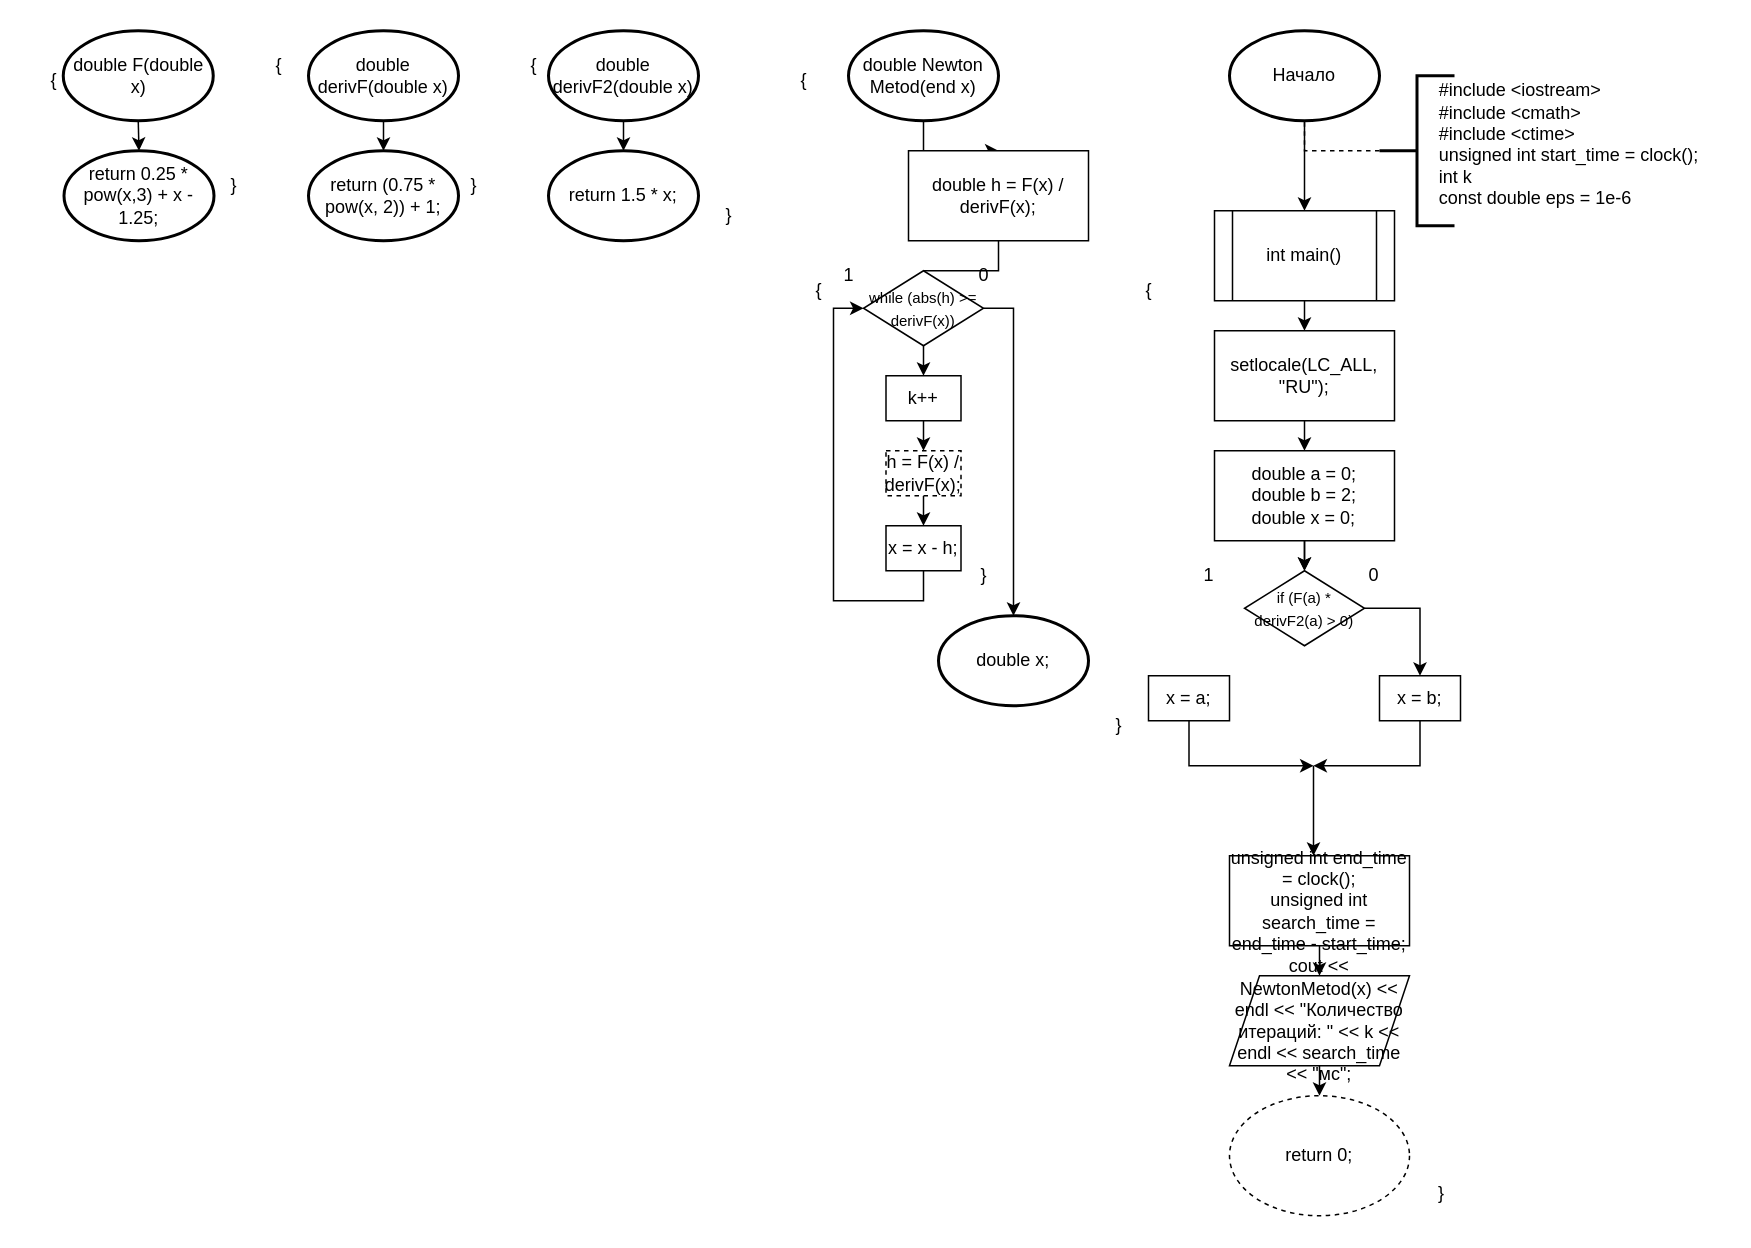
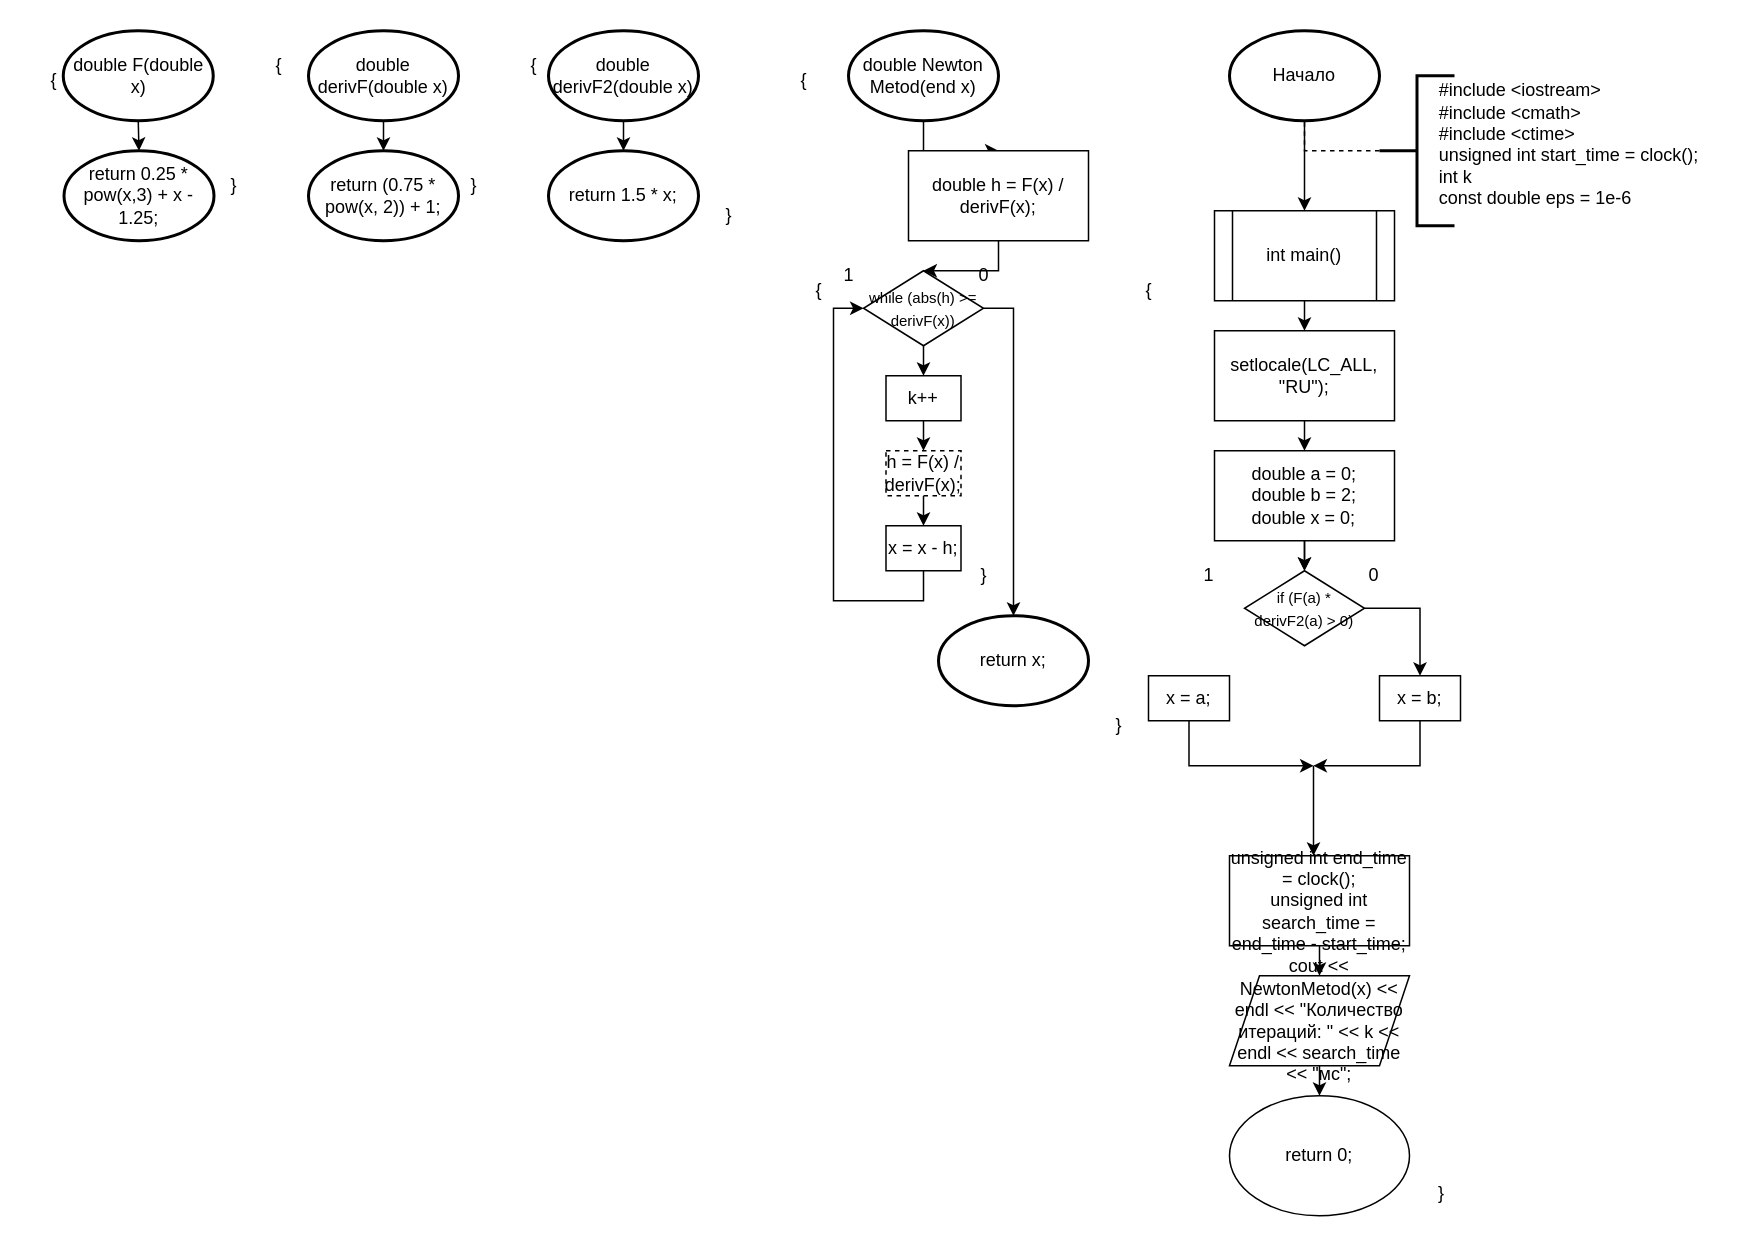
  <mxCell id="0" />
  <mxCell id="1" parent="0" />
  <mxCell id="2" style="edgeStyle=orthogonalEdgeStyle;rounded=0;orthogonalLoop=1;jettySize=auto;html=1;exitX=0.5;exitY=1;exitDx=0;exitDy=0;exitPerimeter=0;entryX=0.5;entryY=0;entryDx=0;entryDy=0;" parent="1" source="3" target="8" edge="1"><mxGeometry relative="1" as="geometry" /></mxCell>
  <mxCell id="3" value="Начало" style="strokeWidth=2;html=1;shape=mxgraph.flowchart.start_1;whiteSpace=wrap;" parent="1" vertex="1"><mxGeometry x="819" y="20" width="100" height="60" as="geometry" /></mxCell>
  <mxCell id="4" value="" style="strokeWidth=2;html=1;shape=mxgraph.flowchart.annotation_2;align=left;labelPosition=right;pointerEvents=1;" parent="1" vertex="1"><mxGeometry x="919" y="50" width="50" height="100" as="geometry" /></mxCell>
  <mxCell id="5" value="&lt;div style=&quot;text-align: justify;&quot;&gt;&lt;span style=&quot;background-color: initial;&quot;&gt;#include &amp;lt;iostream&amp;gt;&lt;/span&gt;&lt;/div&gt;&lt;div style=&quot;text-align: justify;&quot;&gt;#include &amp;lt;cmath&amp;gt;&lt;/div&gt;&lt;div style=&quot;text-align: justify;&quot;&gt;&lt;div&gt;#include &amp;lt;ctime&amp;gt;&lt;/div&gt;&lt;div&gt;unsigned int start_time = clock();&lt;/div&gt;&lt;/div&gt;&lt;div style=&quot;text-align: justify;&quot;&gt;int k&lt;/div&gt;&lt;div style=&quot;text-align: justify;&quot;&gt;const double eps = 1e-6&lt;/div&gt;&lt;div style=&quot;text-align: justify;&quot;&gt;&lt;br&gt;&lt;/div&gt;" style="text;html=1;align=center;verticalAlign=middle;resizable=0;points=[];autosize=1;strokeColor=none;fillColor=none;" parent="1" vertex="1"><mxGeometry x="945" y="48" width="200" height="110" as="geometry" /></mxCell>
  <mxCell id="6" value="" style="endArrow=none;dashed=1;html=1;rounded=0;entryX=0.5;entryY=1;entryDx=0;entryDy=0;entryPerimeter=0;exitX=0;exitY=0.5;exitDx=0;exitDy=0;exitPerimeter=0;" parent="1" source="4" target="3" edge="1"><mxGeometry width="50" height="50" relative="1" as="geometry"><mxPoint x="845" y="160" as="sourcePoint" /><mxPoint x="895" y="110" as="targetPoint" /><Array as="points"><mxPoint x="869" y="100" /></Array></mxGeometry></mxCell>
  <mxCell id="7" style="edgeStyle=orthogonalEdgeStyle;rounded=0;orthogonalLoop=1;jettySize=auto;html=1;exitX=0.5;exitY=1;exitDx=0;exitDy=0;entryX=0.5;entryY=0;entryDx=0;entryDy=0;" parent="1" source="8" target="10" edge="1"><mxGeometry relative="1" as="geometry" /></mxCell>
  <mxCell id="8" value="int main()" style="shape=process;whiteSpace=wrap;html=1;backgroundOutline=1;" parent="1" vertex="1"><mxGeometry x="809" y="140" width="120" height="60" as="geometry" /></mxCell>
  <mxCell id="9" style="edgeStyle=orthogonalEdgeStyle;rounded=0;orthogonalLoop=1;jettySize=auto;html=1;exitX=0.5;exitY=1;exitDx=0;exitDy=0;entryX=0.5;entryY=0;entryDx=0;entryDy=0;" parent="1" source="10" target="12" edge="1"><mxGeometry relative="1" as="geometry" /></mxCell>
  <mxCell id="10" value="setlocale(LC_ALL, &quot;RU&quot;);" style="rounded=0;whiteSpace=wrap;html=1;" parent="1" vertex="1"><mxGeometry x="809" y="220" width="120" height="60" as="geometry" /></mxCell>
  <mxCell id="11" style="edgeStyle=orthogonalEdgeStyle;rounded=0;orthogonalLoop=1;jettySize=auto;html=1;exitX=0.5;exitY=1;exitDx=0;exitDy=0;entryX=0.5;entryY=0;entryDx=0;entryDy=0;" parent="1" source="12" edge="1"><mxGeometry relative="1" as="geometry"><mxPoint x="869" y="380" as="targetPoint" /></mxGeometry></mxCell>
  <mxCell id="12" value="&lt;div style=&quot;text-align: justify;&quot;&gt;&lt;span style=&quot;background-color: initial;&quot;&gt;double a = 0;&lt;/span&gt;&lt;/div&gt;&lt;div style=&quot;text-align: justify;&quot;&gt;&lt;span style=&quot;background-color: initial;&quot;&gt;double b = 2;&lt;/span&gt;&lt;/div&gt;&lt;div style=&quot;text-align: justify;&quot;&gt;double x = 0;&lt;/div&gt;" style="rounded=0;whiteSpace=wrap;html=1;align=center;" parent="1" vertex="1"><mxGeometry x="809" y="300" width="120" height="60" as="geometry" /></mxCell>
  <mxCell id="13" style="edgeStyle=orthogonalEdgeStyle;rounded=0;orthogonalLoop=1;jettySize=auto;html=1;exitX=0.5;exitY=1;exitDx=0;exitDy=0;entryX=0.5;entryY=0;entryDx=0;entryDy=0;" parent="1" target="15" edge="1"><mxGeometry relative="1" as="geometry"><mxPoint x="869" y="360" as="sourcePoint" /></mxGeometry></mxCell>
  <mxCell id="14" style="edgeStyle=orthogonalEdgeStyle;rounded=0;orthogonalLoop=1;jettySize=auto;html=1;exitX=1;exitY=0.5;exitDx=0;exitDy=0;entryX=0.5;entryY=0;entryDx=0;entryDy=0;" parent="1" source="15" target="17" edge="1"><mxGeometry relative="1" as="geometry" /></mxCell>
  <mxCell id="15" value="&lt;font style=&quot;font-size: 10px;&quot;&gt;if (F(a) * derivF2(a) &amp;gt; 0)&lt;/font&gt;" style="rhombus;whiteSpace=wrap;html=1;" parent="1" vertex="1"><mxGeometry x="829" y="380" width="80" height="50" as="geometry" /></mxCell>
  <mxCell id="16" value="x = a;" style="rounded=0;whiteSpace=wrap;html=1;" parent="1" vertex="1"><mxGeometry x="765" y="450" width="54" height="30" as="geometry" /></mxCell>
  <mxCell id="17" value="x = b;" style="rounded=0;whiteSpace=wrap;html=1;" parent="1" vertex="1"><mxGeometry x="919" y="450" width="54" height="30" as="geometry" /></mxCell>
  <mxCell id="18" value="1" style="text;html=1;align=center;verticalAlign=middle;resizable=0;points=[];autosize=1;strokeColor=none;fillColor=none;" parent="1" vertex="1"><mxGeometry x="790" y="368" width="30" height="30" as="geometry" /></mxCell>
  <mxCell id="19" value="0" style="text;html=1;align=center;verticalAlign=middle;resizable=0;points=[];autosize=1;strokeColor=none;fillColor=none;" parent="1" vertex="1"><mxGeometry x="900" y="368" width="30" height="30" as="geometry" /></mxCell>
  <mxCell id="20" value="" style="endArrow=classic;html=1;rounded=0;exitX=0.5;exitY=1;exitDx=0;exitDy=0;" parent="1" source="16" edge="1"><mxGeometry width="50" height="50" relative="1" as="geometry"><mxPoint x="815" y="550" as="sourcePoint" /><mxPoint x="875" y="510" as="targetPoint" /><Array as="points"><mxPoint x="792" y="510" /></Array></mxGeometry></mxCell>
  <mxCell id="21" value="" style="endArrow=classic;html=1;rounded=0;exitX=0.5;exitY=1;exitDx=0;exitDy=0;" parent="1" source="17" edge="1"><mxGeometry width="50" height="50" relative="1" as="geometry"><mxPoint x="925" y="580" as="sourcePoint" /><mxPoint x="875" y="510" as="targetPoint" /><Array as="points"><mxPoint x="946" y="510" /></Array></mxGeometry></mxCell>
  <mxCell id="22" value="" style="endArrow=classic;html=1;rounded=0;" parent="1" edge="1"><mxGeometry width="50" height="50" relative="1" as="geometry"><mxPoint x="875" y="510" as="sourcePoint" /><mxPoint x="875" y="570" as="targetPoint" /></mxGeometry></mxCell>
  <mxCell id="23" style="edgeStyle=orthogonalEdgeStyle;rounded=0;orthogonalLoop=1;jettySize=auto;html=1;exitX=0.5;exitY=1;exitDx=0;exitDy=0;entryX=0.5;entryY=0;entryDx=0;entryDy=0;" parent="1" source="24" target="25" edge="1"><mxGeometry relative="1" as="geometry" /></mxCell>
  <mxCell id="24" value="cout &amp;lt;&amp;lt; NewtonMetod(x) &amp;lt;&amp;lt; endl &amp;lt;&amp;lt; &quot;Количество итераций: &quot; &amp;lt;&amp;lt; k &amp;lt;&amp;lt; endl &amp;lt;&amp;lt; search_time &amp;lt;&amp;lt; &quot;мс&quot;;" style="shape=parallelogram;perimeter=parallelogramPerimeter;whiteSpace=wrap;html=1;fixedSize=1;" parent="1" vertex="1"><mxGeometry x="819" y="650" width="120" height="60" as="geometry" /></mxCell>
- <mxCell id="25" value="return 0;" style="ellipse;whiteSpace=wrap;html=1;dashed=1;" parent="1" vertex="1"><mxGeometry x="819" y="730" width="120" height="80" as="geometry" /></mxCell>
+ <mxCell id="25" value="return 0;" style="ellipse;whiteSpace=wrap;html=1;" parent="1" vertex="1"><mxGeometry x="819" y="730" width="120" height="80" as="geometry" /></mxCell>
  <mxCell id="26" style="edgeStyle=orthogonalEdgeStyle;rounded=0;orthogonalLoop=1;jettySize=auto;html=1;exitX=0.5;exitY=1;exitDx=0;exitDy=0;exitPerimeter=0;entryX=0.5;entryY=0;entryDx=0;entryDy=0;" parent="1" source="27" target="29" edge="1"><mxGeometry relative="1" as="geometry" /></mxCell>
  <mxCell id="27" value="double Newton Metod(end x)" style="strokeWidth=2;html=1;shape=mxgraph.flowchart.start_1;whiteSpace=wrap;" parent="1" vertex="1"><mxGeometry x="565" y="20" width="100" height="60" as="geometry" /></mxCell>
- <mxCell id="28" style="edgeStyle=orthogonalEdgeStyle;rounded=0;orthogonalLoop=1;jettySize=auto;html=1;exitX=0.5;exitY=1;exitDx=0;exitDy=0;entryX=0.5;entryY=0;entryDx=0;entryDy=0;endArrow=none;" parent="1" source="29" target="31" edge="1"><mxGeometry relative="1" as="geometry" /></mxCell>
+ <mxCell id="28" style="edgeStyle=orthogonalEdgeStyle;rounded=0;orthogonalLoop=1;jettySize=auto;html=1;exitX=0.5;exitY=1;exitDx=0;exitDy=0;entryX=0.5;entryY=0;entryDx=0;entryDy=0;" parent="1" source="29" target="31" edge="1"><mxGeometry relative="1" as="geometry" /></mxCell>
  <mxCell id="29" value="double h = F(x) / derivF(x);" style="rounded=0;whiteSpace=wrap;html=1;" parent="1" vertex="1"><mxGeometry x="605" y="100" width="120" height="60" as="geometry" /></mxCell>
  <mxCell id="30" style="edgeStyle=orthogonalEdgeStyle;rounded=0;orthogonalLoop=1;jettySize=auto;html=1;exitX=0.5;exitY=1;exitDx=0;exitDy=0;entryX=0.5;entryY=0;entryDx=0;entryDy=0;" parent="1" source="31" target="33" edge="1"><mxGeometry relative="1" as="geometry" /></mxCell>
  <mxCell id="31" value="&lt;font style=&quot;font-size: 10px;&quot;&gt;while (abs(h) &amp;gt;= derivF(x))&lt;/font&gt;" style="rhombus;whiteSpace=wrap;html=1;" parent="1" vertex="1"><mxGeometry x="575" y="180" width="80" height="50" as="geometry" /></mxCell>
  <mxCell id="32" style="edgeStyle=orthogonalEdgeStyle;rounded=0;orthogonalLoop=1;jettySize=auto;html=1;exitX=0.5;exitY=1;exitDx=0;exitDy=0;entryX=0.5;entryY=0;entryDx=0;entryDy=0;" parent="1" source="33" target="35" edge="1"><mxGeometry relative="1" as="geometry" /></mxCell>
  <mxCell id="33" value="k++" style="rounded=0;whiteSpace=wrap;html=1;" parent="1" vertex="1"><mxGeometry x="590" y="250" width="50" height="30" as="geometry" /></mxCell>
  <mxCell id="34" style="edgeStyle=orthogonalEdgeStyle;rounded=0;orthogonalLoop=1;jettySize=auto;html=1;exitX=0.5;exitY=1;exitDx=0;exitDy=0;entryX=0.5;entryY=0;entryDx=0;entryDy=0;" parent="1" source="35" target="37" edge="1"><mxGeometry relative="1" as="geometry" /></mxCell>
  <mxCell id="35" value="h = F(x) / derivF(x);" style="rounded=0;whiteSpace=wrap;html=1;dashed=1;" parent="1" vertex="1"><mxGeometry x="590" y="300" width="50" height="30" as="geometry" /></mxCell>
  <mxCell id="36" style="edgeStyle=orthogonalEdgeStyle;rounded=0;orthogonalLoop=1;jettySize=auto;html=1;exitX=0.5;exitY=1;exitDx=0;exitDy=0;entryX=0;entryY=0.5;entryDx=0;entryDy=0;" parent="1" source="37" target="31" edge="1"><mxGeometry relative="1" as="geometry" /></mxCell>
  <mxCell id="37" value="x = x - h;" style="rounded=0;whiteSpace=wrap;html=1;" parent="1" vertex="1"><mxGeometry x="590" y="350" width="50" height="30" as="geometry" /></mxCell>
- <mxCell id="38" value="double x;" style="strokeWidth=2;html=1;shape=mxgraph.flowchart.start_1;whiteSpace=wrap;" parent="1" vertex="1"><mxGeometry x="625" y="410" width="100" height="60" as="geometry" /></mxCell>
+ <mxCell id="38" value="return x;" style="strokeWidth=2;html=1;shape=mxgraph.flowchart.start_1;whiteSpace=wrap;" parent="1" vertex="1"><mxGeometry x="625" y="410" width="100" height="60" as="geometry" /></mxCell>
  <mxCell id="39" style="edgeStyle=orthogonalEdgeStyle;rounded=0;orthogonalLoop=1;jettySize=auto;html=1;exitX=1;exitY=0.5;exitDx=0;exitDy=0;entryX=0.5;entryY=0;entryDx=0;entryDy=0;entryPerimeter=0;" parent="1" source="31" target="38" edge="1"><mxGeometry relative="1" as="geometry" /></mxCell>
  <mxCell id="40" value="double derivF2(double x)" style="strokeWidth=2;html=1;shape=mxgraph.flowchart.start_1;whiteSpace=wrap;" parent="1" vertex="1"><mxGeometry x="365" y="20" width="100" height="60" as="geometry" /></mxCell>
  <mxCell id="41" value="double derivF(double x)" style="strokeWidth=2;html=1;shape=mxgraph.flowchart.start_1;whiteSpace=wrap;" parent="1" vertex="1"><mxGeometry x="205" y="20" width="100" height="60" as="geometry" /></mxCell>
  <mxCell id="42" value="double F(double x)" style="strokeWidth=2;html=1;shape=mxgraph.flowchart.start_1;whiteSpace=wrap;" parent="1" vertex="1"><mxGeometry x="41.5" y="20" width="100" height="60" as="geometry" /></mxCell>
  <mxCell id="43" value="return 0.25 * pow(x,3) + x - 1.25;" style="strokeWidth=2;html=1;shape=mxgraph.flowchart.start_1;whiteSpace=wrap;" parent="1" vertex="1"><mxGeometry x="42" y="100" width="100" height="60" as="geometry" /></mxCell>
  <mxCell id="44" value="return (0.75 * pow(x, 2)) + 1;" style="strokeWidth=2;html=1;shape=mxgraph.flowchart.start_1;whiteSpace=wrap;" parent="1" vertex="1"><mxGeometry x="205" y="100" width="100" height="60" as="geometry" /></mxCell>
  <mxCell id="45" value="return 1.5 * x;" style="strokeWidth=2;html=1;shape=mxgraph.flowchart.start_1;whiteSpace=wrap;" parent="1" vertex="1"><mxGeometry x="365" y="100" width="100" height="60" as="geometry" /></mxCell>
  <mxCell id="46" style="edgeStyle=orthogonalEdgeStyle;rounded=0;orthogonalLoop=1;jettySize=auto;html=1;exitX=0.5;exitY=1;exitDx=0;exitDy=0;exitPerimeter=0;entryX=0.5;entryY=0;entryDx=0;entryDy=0;entryPerimeter=0;" parent="1" source="42" target="43" edge="1"><mxGeometry relative="1" as="geometry" /></mxCell>
  <mxCell id="47" style="edgeStyle=orthogonalEdgeStyle;rounded=0;orthogonalLoop=1;jettySize=auto;html=1;exitX=0.5;exitY=1;exitDx=0;exitDy=0;exitPerimeter=0;entryX=0.5;entryY=0;entryDx=0;entryDy=0;entryPerimeter=0;" parent="1" source="41" target="44" edge="1"><mxGeometry relative="1" as="geometry" /></mxCell>
  <mxCell id="48" style="edgeStyle=orthogonalEdgeStyle;rounded=0;orthogonalLoop=1;jettySize=auto;html=1;exitX=0.5;exitY=1;exitDx=0;exitDy=0;exitPerimeter=0;entryX=0.5;entryY=0;entryDx=0;entryDy=0;entryPerimeter=0;" parent="1" source="40" target="45" edge="1"><mxGeometry relative="1" as="geometry" /></mxCell>
  <mxCell id="49" value="{" style="text;html=1;align=center;verticalAlign=middle;resizable=0;points=[];autosize=1;strokeColor=none;fillColor=none;" parent="1" vertex="1"><mxGeometry x="20" y="38" width="30" height="30" as="geometry" /></mxCell>
  <mxCell id="50" value="}" style="text;html=1;align=center;verticalAlign=middle;resizable=0;points=[];autosize=1;strokeColor=none;fillColor=none;" parent="1" vertex="1"><mxGeometry x="140" y="108" width="30" height="30" as="geometry" /></mxCell>
  <mxCell id="51" value="{" style="text;html=1;align=center;verticalAlign=middle;resizable=0;points=[];autosize=1;strokeColor=none;fillColor=none;" parent="1" vertex="1"><mxGeometry x="170" y="28" width="30" height="30" as="geometry" /></mxCell>
  <mxCell id="52" value="}" style="text;html=1;align=center;verticalAlign=middle;resizable=0;points=[];autosize=1;strokeColor=none;fillColor=none;" parent="1" vertex="1"><mxGeometry x="300" y="108" width="30" height="30" as="geometry" /></mxCell>
  <mxCell id="53" value="{" style="text;html=1;align=center;verticalAlign=middle;resizable=0;points=[];autosize=1;strokeColor=none;fillColor=none;" parent="1" vertex="1"><mxGeometry x="340" y="28" width="30" height="30" as="geometry" /></mxCell>
  <mxCell id="54" value="}" style="text;html=1;align=center;verticalAlign=middle;resizable=0;points=[];autosize=1;strokeColor=none;fillColor=none;" parent="1" vertex="1"><mxGeometry x="470" y="128" width="30" height="30" as="geometry" /></mxCell>
  <mxCell id="55" value="{" style="text;html=1;align=center;verticalAlign=middle;resizable=0;points=[];autosize=1;strokeColor=none;fillColor=none;" parent="1" vertex="1"><mxGeometry x="520" y="38" width="30" height="30" as="geometry" /></mxCell>
  <mxCell id="56" value="}" style="text;html=1;align=center;verticalAlign=middle;resizable=0;points=[];autosize=1;strokeColor=none;fillColor=none;" parent="1" vertex="1"><mxGeometry x="730" y="468" width="30" height="30" as="geometry" /></mxCell>
  <mxCell id="57" value="{" style="text;html=1;align=center;verticalAlign=middle;resizable=0;points=[];autosize=1;strokeColor=none;fillColor=none;" parent="1" vertex="1"><mxGeometry x="530" y="178" width="30" height="30" as="geometry" /></mxCell>
  <mxCell id="58" value="}" style="text;html=1;align=center;verticalAlign=middle;resizable=0;points=[];autosize=1;strokeColor=none;fillColor=none;" parent="1" vertex="1"><mxGeometry x="640" y="368" width="30" height="30" as="geometry" /></mxCell>
  <mxCell id="59" value="{" style="text;html=1;align=center;verticalAlign=middle;resizable=0;points=[];autosize=1;strokeColor=none;fillColor=none;" parent="1" vertex="1"><mxGeometry x="750" y="178" width="30" height="30" as="geometry" /></mxCell>
  <mxCell id="60" value="}" style="text;html=1;align=center;verticalAlign=middle;resizable=0;points=[];autosize=1;strokeColor=none;fillColor=none;" parent="1" vertex="1"><mxGeometry x="945" y="780" width="30" height="30" as="geometry" /></mxCell>
  <mxCell id="61" value="1" style="text;html=1;align=center;verticalAlign=middle;resizable=0;points=[];autosize=1;strokeColor=none;fillColor=none;" parent="1" vertex="1"><mxGeometry x="550" y="168" width="30" height="30" as="geometry" /></mxCell>
  <mxCell id="62" value="0" style="text;html=1;align=center;verticalAlign=middle;resizable=0;points=[];autosize=1;strokeColor=none;fillColor=none;" parent="1" vertex="1"><mxGeometry x="640" y="168" width="30" height="30" as="geometry" /></mxCell>
  <mxCell id="63" style="edgeStyle=orthogonalEdgeStyle;rounded=0;orthogonalLoop=1;jettySize=auto;html=1;exitX=0.5;exitY=1;exitDx=0;exitDy=0;entryX=0.5;entryY=0;entryDx=0;entryDy=0;" edge="1" parent="1" source="64" target="24"><mxGeometry relative="1" as="geometry" /></mxCell>
  <mxCell id="64" value="&lt;div&gt;unsigned int end_time = clock();&lt;/div&gt;&lt;div&gt;unsigned int search_time = end_time - start_time;&lt;/div&gt;" style="rounded=0;whiteSpace=wrap;html=1;" vertex="1" parent="1"><mxGeometry x="819" y="570" width="120" height="60" as="geometry" /></mxCell>
